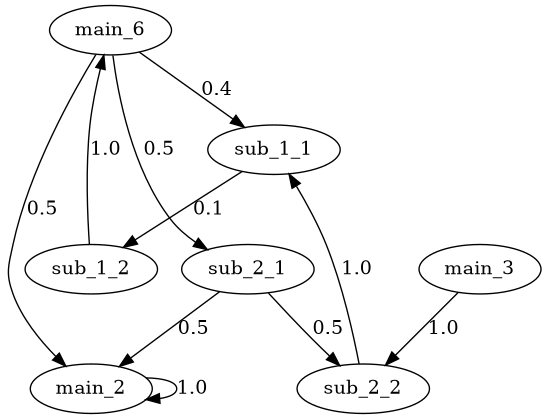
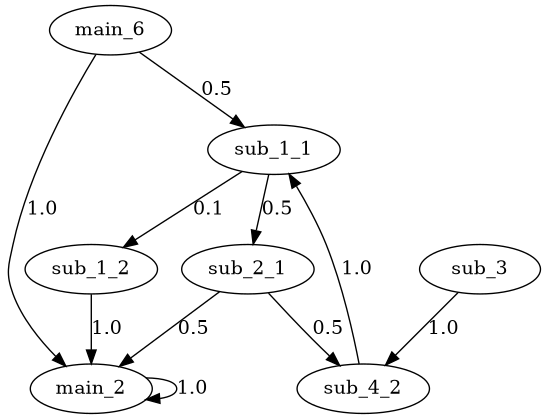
  digraph {
    n1 [label=main_6]
    main_2
    sub_1_1
    sub_2_1
    sub_1_2
-   sub_2_2
-   sub_3 [label=main_3]
-   n1 -> main_2 [label=0.5]
-   n1 -> sub_1_1 [label=0.4]
+   sub_2_2 [label=sub_4_2]
+   sub_3
+   n1 -> main_2 [label=1.0]
+   n1 -> sub_1_1 [label=0.5]
    main_2 -> main_2 [label=1.0]
-   n1 -> sub_2_1 [label=0.5]
+   sub_1_1 -> sub_2_1 [label=0.5]
    sub_1_1 -> sub_1_2 [label=0.1]
    sub_2_1 -> main_2 [label=0.5]
    sub_2_1 -> sub_2_2 [label=0.5]
-   sub_1_2 -> n1 [label=1.0]
+   sub_1_2 -> main_2 [label=1.0]
    sub_2_2 -> sub_1_1 [label=1.0]
    sub_3 -> sub_2_2 [label=1.0]
  }
